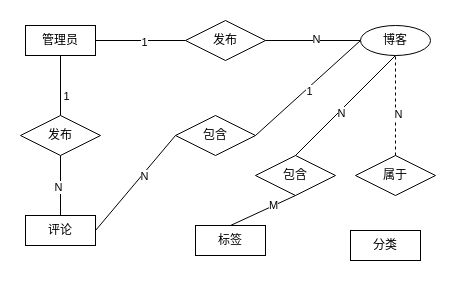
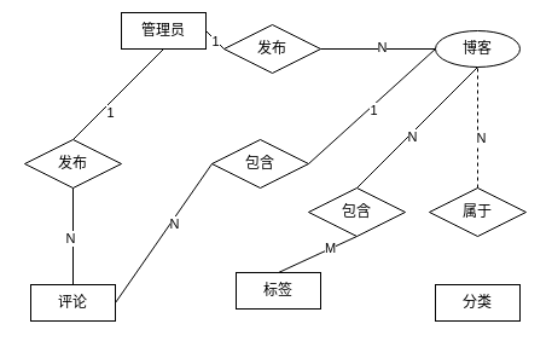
  <mxCell id="0" />
  <mxCell id="1" parent="0" />
- <mxCell id="2" value="管理员" style="rounded=0;whiteSpace=wrap;html=1;" parent="1" vertex="1"><mxGeometry x="25" y="25" width="70" height="30" as="geometry" /></mxCell>
+ <mxCell id="2" value="管理员" style="rounded=0;whiteSpace=wrap;html=1;" parent="1" vertex="1"><mxGeometry x="100" y="10" width="70" height="30" as="geometry" /></mxCell>
  <mxCell id="3" value="博客" style="ellipse;whiteSpace=wrap;html=1;" parent="1" vertex="1"><mxGeometry x="360" y="25" width="70" height="30" as="geometry" /></mxCell>
- <mxCell id="4" value="评论" style="rounded=0;whiteSpace=wrap;html=1;" parent="1" vertex="1"><mxGeometry x="25" y="215" width="70" height="30" as="geometry" /></mxCell>
- <mxCell id="5" value="分类" style="rounded=0;whiteSpace=wrap;html=1;" parent="1" vertex="1"><mxGeometry x="350" y="230" width="70" height="30" as="geometry" /></mxCell>
+ <mxCell id="4" value="评论" style="rounded=0;whiteSpace=wrap;html=1;" parent="1" vertex="1"><mxGeometry x="25" y="235" width="70" height="30" as="geometry" /></mxCell>
+ <mxCell id="5" value="分类" style="rounded=0;whiteSpace=wrap;html=1;" parent="1" vertex="1"><mxGeometry x="360" y="235" width="70" height="30" as="geometry" /></mxCell>
  <mxCell id="6" value="标签" style="rounded=0;whiteSpace=wrap;html=1;" parent="1" vertex="1"><mxGeometry x="195" y="225" width="70" height="30" as="geometry" /></mxCell>
  <mxCell id="7" value="发布" style="rhombus;whiteSpace=wrap;html=1;" parent="1" vertex="1"><mxGeometry x="185" y="20" width="80" height="40" as="geometry" /></mxCell>
  <mxCell id="8" value="属于" style="rhombus;whiteSpace=wrap;html=1;" parent="1" vertex="1"><mxGeometry x="355" y="155" width="80" height="40" as="geometry" /></mxCell>
  <mxCell id="9" value="包含" style="rhombus;whiteSpace=wrap;html=1;" parent="1" vertex="1"><mxGeometry x="255" y="155" width="80" height="40" as="geometry" /></mxCell>
  <mxCell id="10" value="" style="endArrow=none;html=1;rounded=0;entryX=0.5;entryY=1;entryDx=0;entryDy=0;exitX=0.5;exitY=0;exitDx=0;exitDy=0;dashed=1;" parent="1" source="8" target="3" edge="1"><mxGeometry width="50" height="50" relative="1" as="geometry"><mxPoint x="215" y="95" as="sourcePoint" /><mxPoint x="100" y="65" as="targetPoint" /></mxGeometry></mxCell>
  <mxCell id="11" value="N" style="edgeLabel;html=1;align=center;verticalAlign=middle;resizable=0;points=[];" parent="10" vertex="1" connectable="0"><mxGeometry x="-0.16" y="-2" relative="1" as="geometry"><mxPoint as="offset" /></mxGeometry></mxCell>
  <mxCell id="12" value="" style="endArrow=none;html=1;rounded=0;entryX=1;entryY=0.5;entryDx=0;entryDy=0;exitX=0;exitY=0.5;exitDx=0;exitDy=0;" parent="1" source="7" target="2" edge="1"><mxGeometry width="50" height="50" relative="1" as="geometry"><mxPoint x="185" y="55" as="sourcePoint" /><mxPoint x="110" y="75" as="targetPoint" /></mxGeometry></mxCell>
  <mxCell id="13" value="1" style="edgeLabel;html=1;align=center;verticalAlign=middle;resizable=0;points=[];" parent="12" vertex="1" connectable="0"><mxGeometry x="-0.077" y="1" relative="1" as="geometry"><mxPoint as="offset" /></mxGeometry></mxCell>
  <mxCell id="14" value="" style="endArrow=none;html=1;rounded=0;entryX=0.5;entryY=0;entryDx=0;entryDy=0;exitX=0.5;exitY=1;exitDx=0;exitDy=0;" parent="1" source="9" target="6" edge="1"><mxGeometry width="50" height="50" relative="1" as="geometry"><mxPoint x="265" y="195" as="sourcePoint" /><mxPoint x="190" y="215" as="targetPoint" /></mxGeometry></mxCell>
  <mxCell id="15" value="M" style="edgeLabel;html=1;align=center;verticalAlign=middle;resizable=0;points=[];" parent="14" vertex="1" connectable="0"><mxGeometry x="-0.325" y="-1" relative="1" as="geometry"><mxPoint as="offset" /></mxGeometry></mxCell>
  <mxCell id="16" value="" style="endArrow=none;html=1;rounded=0;entryX=0.5;entryY=1;entryDx=0;entryDy=0;exitX=0.5;exitY=0;exitDx=0;exitDy=0;" parent="1" source="9" target="3" edge="1"><mxGeometry width="50" height="50" relative="1" as="geometry"><mxPoint x="340" y="305" as="sourcePoint" /><mxPoint x="265" y="325" as="targetPoint" /></mxGeometry></mxCell>
  <mxCell id="17" value="N" style="edgeLabel;html=1;align=center;verticalAlign=middle;resizable=0;points=[];" parent="16" vertex="1" connectable="0"><mxGeometry x="-0.12" y="-2" relative="1" as="geometry"><mxPoint as="offset" /></mxGeometry></mxCell>
  <mxCell id="18" value="" style="endArrow=none;html=1;rounded=0;entryX=0.5;entryY=0;entryDx=0;entryDy=0;exitX=0.5;exitY=1;exitDx=0;exitDy=0;" parent="1" source="2" target="22" edge="1"><mxGeometry width="50" height="50" relative="1" as="geometry"><mxPoint x="330" y="325" as="sourcePoint" /><mxPoint x="255" y="345" as="targetPoint" /></mxGeometry></mxCell>
  <mxCell id="19" value="1" style="edgeLabel;html=1;align=center;verticalAlign=middle;resizable=0;points=[];" parent="18" vertex="1" connectable="0"><mxGeometry x="0.288" y="5" relative="1" as="geometry"><mxPoint y="1" as="offset" /></mxGeometry></mxCell>
  <mxCell id="20" value="" style="endArrow=none;html=1;rounded=0;entryX=0;entryY=0.5;entryDx=0;entryDy=0;exitX=1;exitY=0.5;exitDx=0;exitDy=0;" parent="1" source="7" target="3" edge="1"><mxGeometry width="50" height="50" relative="1" as="geometry"><mxPoint x="415" y="285" as="sourcePoint" /><mxPoint x="340" y="305" as="targetPoint" /></mxGeometry></mxCell>
  <mxCell id="21" value="N" style="edgeLabel;html=1;align=center;verticalAlign=middle;resizable=0;points=[];" parent="20" vertex="1" connectable="0"><mxGeometry x="0.05" y="2" relative="1" as="geometry"><mxPoint as="offset" /></mxGeometry></mxCell>
  <mxCell id="22" value="发布" style="rhombus;whiteSpace=wrap;html=1;" parent="1" vertex="1"><mxGeometry x="20" y="115" width="80" height="40" as="geometry" /></mxCell>
  <mxCell id="23" value="" style="endArrow=none;html=1;rounded=0;entryX=0.5;entryY=0;entryDx=0;entryDy=0;exitX=0.5;exitY=1;exitDx=0;exitDy=0;" parent="1" source="22" target="4" edge="1"><mxGeometry width="50" height="50" relative="1" as="geometry"><mxPoint x="70" y="65" as="sourcePoint" /><mxPoint x="95" y="105" as="targetPoint" /></mxGeometry></mxCell>
  <mxCell id="24" value="N" style="edgeLabel;html=1;align=center;verticalAlign=middle;resizable=0;points=[];" parent="23" vertex="1" connectable="0"><mxGeometry x="0.022" y="-3" relative="1" as="geometry"><mxPoint as="offset" /></mxGeometry></mxCell>
  <mxCell id="25" value="包含" style="rhombus;whiteSpace=wrap;html=1;" parent="1" vertex="1"><mxGeometry x="175" y="115" width="80" height="40" as="geometry" /></mxCell>
  <mxCell id="26" value="" style="endArrow=none;html=1;rounded=0;entryX=1;entryY=0.5;entryDx=0;entryDy=0;exitX=0;exitY=0.5;exitDx=0;exitDy=0;" parent="1" source="3" target="25" edge="1"><mxGeometry width="50" height="50" relative="1" as="geometry"><mxPoint x="244" y="239" as="sourcePoint" /><mxPoint x="140" y="225" as="targetPoint" /></mxGeometry></mxCell>
  <mxCell id="27" value="1" style="edgeLabel;html=1;align=center;verticalAlign=middle;resizable=0;points=[];" parent="26" vertex="1" connectable="0"><mxGeometry x="0.01" y="3" relative="1" as="geometry"><mxPoint as="offset" /></mxGeometry></mxCell>
  <mxCell id="28" value="" style="endArrow=none;html=1;rounded=0;entryX=1;entryY=0.5;entryDx=0;entryDy=0;exitX=0;exitY=0.5;exitDx=0;exitDy=0;" parent="1" source="25" target="4" edge="1"><mxGeometry width="50" height="50" relative="1" as="geometry"><mxPoint x="254" y="249" as="sourcePoint" /><mxPoint x="150" y="235" as="targetPoint" /></mxGeometry></mxCell>
  <mxCell id="29" value="N" style="edgeLabel;html=1;align=center;verticalAlign=middle;resizable=0;points=[];" parent="28" vertex="1" connectable="0"><mxGeometry x="-0.155" y="1" relative="1" as="geometry"><mxPoint x="1" as="offset" /></mxGeometry></mxCell>
